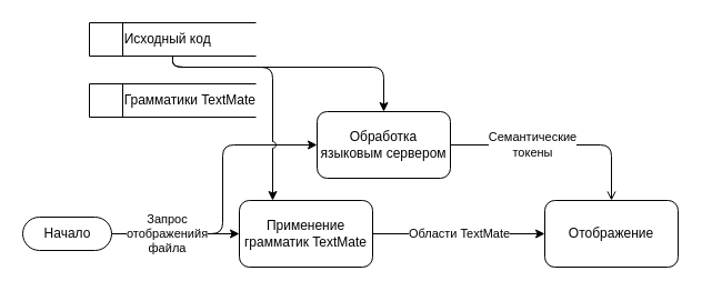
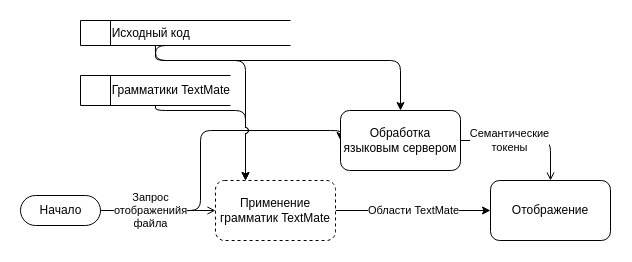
  <mxCell id="0" />
  <mxCell id="1" parent="0" />
  <mxCell id="2" value="Области TextMate" style="edgeStyle=orthogonalEdgeStyle;html=1;" edge="1" parent="1" source="4" target="14"><mxGeometry relative="1" as="geometry"><mxPoint x="375" y="230" as="targetPoint" /><Array as="points"><mxPoint x="320" y="210" /><mxPoint x="320" y="210" /></Array></mxGeometry></mxCell>
  <mxCell id="3" style="edgeStyle=orthogonalEdgeStyle;html=1;exitX=1;exitY=0.5;exitDx=0;exitDy=0;exitPerimeter=0;entryX=0;entryY=0.5;entryDx=0;entryDy=0;jumpStyle=arc;" edge="1" parent="1" source="11" target="13"><mxGeometry relative="1" as="geometry"><Array as="points"><mxPoint x="200" y="210" /><mxPoint x="200" y="130" /></Array></mxGeometry></mxCell>
- <mxCell id="4" value="Применение грамматик TextMate" style="rounded=1;whiteSpace=wrap;html=1;" vertex="1" parent="1"><mxGeometry x="215" y="180" width="120" height="60" as="geometry" /></mxCell>
+ <mxCell id="4" value="Применение грамматик TextMate" style="rounded=1;whiteSpace=wrap;html=1;dashed=1;" vertex="1" parent="1"><mxGeometry x="215" y="180" width="120" height="60" as="geometry" /></mxCell>
  <mxCell id="5" style="edgeStyle=orthogonalEdgeStyle;html=1;entryX=0.25;entryY=0;entryDx=0;entryDy=0;exitX=0.5;exitY=1;exitDx=0;exitDy=0;jumpStyle=arc;" edge="1" parent="1" source="7" target="4"><mxGeometry relative="1" as="geometry"><Array as="points"><mxPoint x="155" y="60" /><mxPoint x="245" y="60" /></Array></mxGeometry></mxCell>
  <mxCell id="6" style="edgeStyle=orthogonalEdgeStyle;html=1;" edge="1" parent="1" source="7" target="13"><mxGeometry relative="1" as="geometry"><Array as="points"><mxPoint x="155" y="60" /></Array></mxGeometry></mxCell>
- <mxCell id="7" value="&lt;span style=&quot;white-space: pre;&quot;&gt;&#09;&lt;/span&gt;Исходный код" style="html=1;dashed=0;whitespace=wrap;shape=mxgraph.dfd.dataStoreID;align=left;spacingLeft=3;points=[[0,0],[0.5,0],[1,0],[0,0.5],[1,0.5],[0,1],[0.5,1],[1,1]];" vertex="1" parent="1"><mxGeometry x="80" y="20" width="150" height="30" as="geometry" /></mxCell>
+ <mxCell id="7" value="&lt;span style=&quot;white-space: pre;&quot;&gt;&#09;&lt;/span&gt;Исходный код" style="html=1;dashed=0;whitespace=wrap;shape=mxgraph.dfd.dataStoreID;align=left;spacingLeft=3;points=[[0,0],[0.5,0],[1,0],[0,0.5],[1,0.5],[0,1],[0.5,1],[1,1]];" vertex="1" parent="1"><mxGeometry x="80" y="20" width="210" height="25" as="geometry" /></mxCell>
+ <mxCell id="8" style="edgeStyle=orthogonalEdgeStyle;html=1;exitX=0.5;exitY=1;exitDx=0;exitDy=0;jumpStyle=arc;" edge="1" parent="1" source="9" target="4"><mxGeometry relative="1" as="geometry"><Array as="points"><mxPoint x="155" y="110" /><mxPoint x="245" y="110" /></Array></mxGeometry></mxCell>
  <mxCell id="9" value="&lt;span style=&quot;white-space: pre;&quot;&gt;&#09;&lt;/span&gt;Грамматики TextMate" style="html=1;dashed=0;whitespace=wrap;shape=mxgraph.dfd.dataStoreID;align=left;spacingLeft=3;points=[[0,0],[0.5,0],[1,0],[0,0.5],[1,0.5],[0,1],[0.5,1],[1,1]];" vertex="1" parent="1"><mxGeometry x="80" y="75" width="150" height="30" as="geometry" /></mxCell>
- <mxCell id="10" value="Запрос &lt;br&gt;отображенийя&lt;br&gt;файла" style="edgeStyle=none;html=1;exitX=1;exitY=0.5;exitDx=0;exitDy=0;exitPerimeter=0;" edge="1" parent="1" source="11" target="4"><mxGeometry x="-0.13" relative="1" as="geometry"><mxPoint as="offset" /></mxGeometry></mxCell>
+ <mxCell id="10" value="Запрос &lt;br&gt;отображенийя&lt;br&gt;файла" style="edgeStyle=none;html=1;exitX=1;exitY=0.5;exitDx=0;exitDy=0;exitPerimeter=0;endArrow=open;" edge="1" parent="1" source="11" target="4"><mxGeometry x="-0.13" relative="1" as="geometry"><mxPoint as="offset" /></mxGeometry></mxCell>
  <mxCell id="11" value="Начало" style="html=1;dashed=0;whitespace=wrap;shape=mxgraph.dfd.start" vertex="1" parent="1"><mxGeometry x="20" y="195" width="80" height="30" as="geometry" /></mxCell>
  <mxCell id="12" value="Семантические&lt;br&gt;токены" style="edgeStyle=orthogonalEdgeStyle;jumpStyle=arc;html=1;exitX=1;exitY=0.5;exitDx=0;exitDy=0;endArrow=open;" edge="1" parent="1" source="13" target="14"><mxGeometry x="-0.241" relative="1" as="geometry"><mxPoint as="offset" /></mxGeometry></mxCell>
- <mxCell id="13" value="Обработка языковым сервером" style="rounded=1;whiteSpace=wrap;html=1;" vertex="1" parent="1"><mxGeometry x="285" y="100" width="120" height="60" as="geometry" /></mxCell>
+ <mxCell id="13" value="Обработка языковым сервером" style="rounded=1;whiteSpace=wrap;html=1;" vertex="1" parent="1"><mxGeometry x="340" y="110" width="120" height="60" as="geometry" /></mxCell>
  <mxCell id="14" value="Отображение" style="rounded=1;whiteSpace=wrap;html=1;" vertex="1" parent="1"><mxGeometry x="490" y="180" width="120" height="60" as="geometry" /></mxCell>
